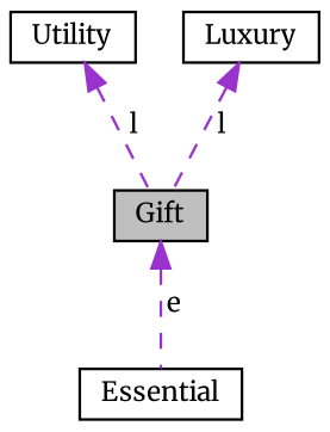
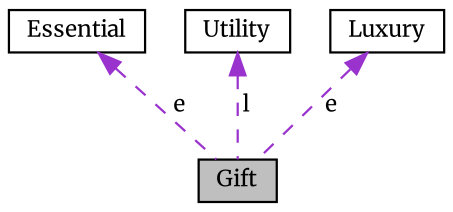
  digraph {
    fontname=Merriweather
    node [color=black fillcolor=white fontname=Merriweather fontsize=10 shape=record style=filled]
    edge [color=darkorchid3 dir=back fontname=Merriweather fontsize=10 labelfontname=Helvetica labelfontsize=10 style=dashed]
    n1 [fillcolor=grey75 fontcolor=black height=0.2 label=Gift width=0.4]
    n2 [height=0.2 label=Essential width=0.4]
    n3 [height=0.2 label=Utility width=0.4]
    n4 [height=0.2 label=Luxury width=0.4]
-   n1 -> n2 [label=" e"]
+   n2 -> n1 [label=" e"]
    n3 -> n1 [label=" l"]
-   n4 -> n1 [label=" l"]
+   n4 -> n1 [label=" e"]
  }
